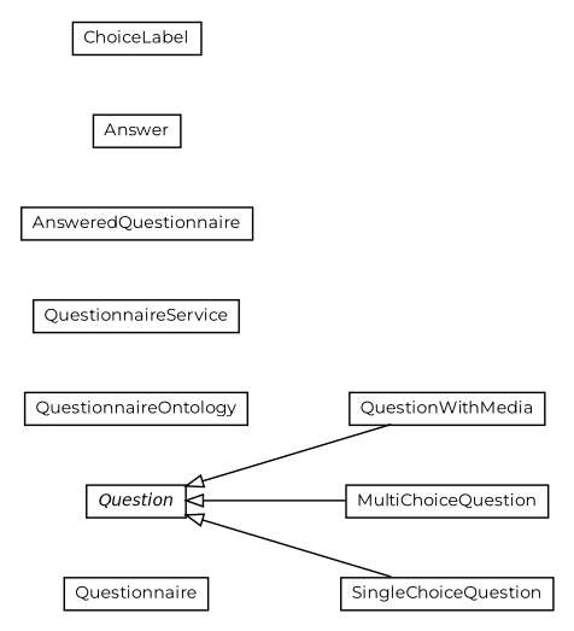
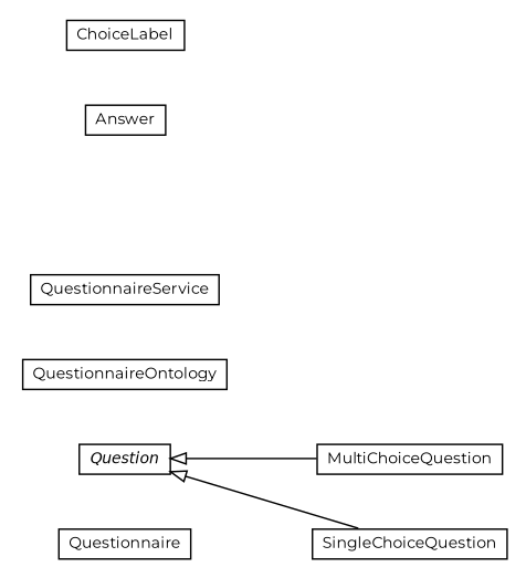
  digraph {
    fontname=Montserrat
    nodesep=0.25
    rankdir=LR
    ranksep=0.5
    node [fontcolor=black fontname=Montserrat fontsize=10.0 shape=plaintext]
    edge [arrowtail=empty dir=back fontname=Montserrat fontsize=10 headport=p labelfontname=Helvetica labelfontsize=10 tailport=p]
    n1 [label=<<table title="org.universAAL.ontology.questionnaire.Questionnaire" border="0" cellborder="1" cellspacing="0" cellpadding="2" port="p" href="./Questionnaire.html"> 		<tr><td><table border="0" cellspacing="0" cellpadding="1"> <tr><td align="center" balign="center"> Questionnaire </td></tr> 		</table></td></tr> 		</table>>]
-   n2 [label=<<table title="org.universAAL.ontology.questionnaire.QuestionWithMedia" border="0" cellborder="1" cellspacing="0" cellpadding="2" port="p" href="./QuestionWithMedia.html"> 		<tr><td><table border="0" cellspacing="0" cellpadding="1"> <tr><td align="center" balign="center"> QuestionWithMedia </td></tr> 		</table></td></tr> 		</table>>]
    n3 [label=<<table title="org.universAAL.ontology.questionnaire.QuestionnaireOntology" border="0" cellborder="1" cellspacing="0" cellpadding="2" port="p" href="./QuestionnaireOntology.html"> 		<tr><td><table border="0" cellspacing="0" cellpadding="1"> <tr><td align="center" balign="center"> QuestionnaireOntology </td></tr> 		</table></td></tr> 		</table>>]
    n4 [label=<<table title="org.universAAL.ontology.questionnaire.QuestionnaireService" border="0" cellborder="1" cellspacing="0" cellpadding="2" port="p" href="./QuestionnaireService.html"> 		<tr><td><table border="0" cellspacing="0" cellpadding="1"> <tr><td align="center" balign="center"> QuestionnaireService </td></tr> 		</table></td></tr> 		</table>>]
-   n5 [label=<<table title="org.universAAL.ontology.questionnaire.AnsweredQuestionnaire" border="0" cellborder="1" cellspacing="0" cellpadding="2" port="p" href="./AnsweredQuestionnaire.html"> 		<tr><td><table border="0" cellspacing="0" cellpadding="1"> <tr><td align="center" balign="center"> AnsweredQuestionnaire </td></tr> 		</table></td></tr> 		</table>>]
    n6 [label=<<table title="org.universAAL.ontology.questionnaire.MultiChoiceQuestion" border="0" cellborder="1" cellspacing="0" cellpadding="2" port="p" href="./MultiChoiceQuestion.html"> 		<tr><td><table border="0" cellspacing="0" cellpadding="1"> <tr><td align="center" balign="center"> MultiChoiceQuestion </td></tr> 		</table></td></tr> 		</table>>]
    n7 [label=<<table title="org.universAAL.ontology.questionnaire.Question" border="0" cellborder="1" cellspacing="0" cellpadding="2" port="p" href="./Question.html"> 		<tr><td><table border="0" cellspacing="0" cellpadding="1"> <tr><td align="center" balign="center"><font face="Helvetica-Oblique"> Question </font></td></tr> 		</table></td></tr> 		</table>>]
    n8 [label=<<table title="org.universAAL.ontology.questionnaire.SingleChoiceQuestion" border="0" cellborder="1" cellspacing="0" cellpadding="2" port="p" href="./SingleChoiceQuestion.html"> 		<tr><td><table border="0" cellspacing="0" cellpadding="1"> <tr><td align="center" balign="center"> SingleChoiceQuestion </td></tr> 		</table></td></tr> 		</table>>]
    n9 [label=<<table title="org.universAAL.ontology.questionnaire.Answer" border="0" cellborder="1" cellspacing="0" cellpadding="2" port="p" href="./Answer.html"> 		<tr><td><table border="0" cellspacing="0" cellpadding="1"> <tr><td align="center" balign="center"> Answer </td></tr> 		</table></td></tr> 		</table>>]
    n10 [label=<<table title="org.universAAL.ontology.questionnaire.ChoiceLabel" border="0" cellborder="1" cellspacing="0" cellpadding="2" port="p" href="./ChoiceLabel.html"> 		<tr><td><table border="0" cellspacing="0" cellpadding="1"> <tr><td align="center" balign="center"> ChoiceLabel </td></tr> 		</table></td></tr> 		</table>>]
-   n7 -> n2
    n7 -> n6
    n7 -> n8
  }
